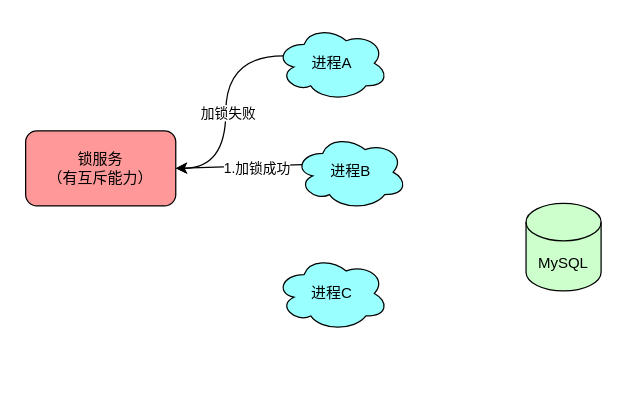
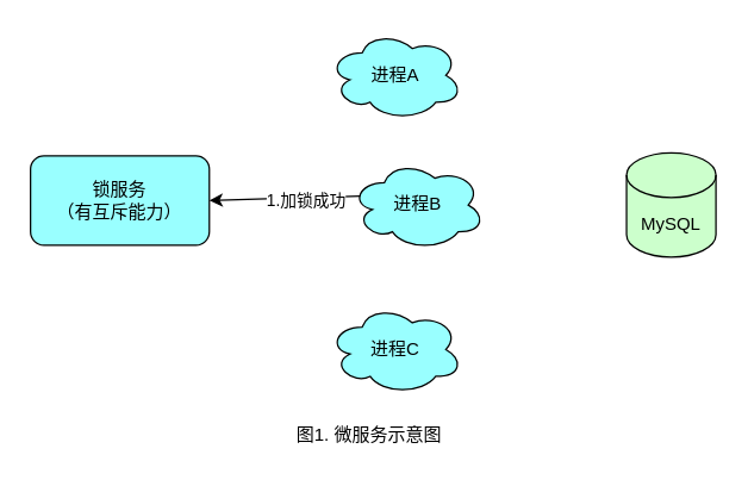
  <mxCell id="0" />
  <mxCell id="1" parent="0" />
- <mxCell id="2" value="锁服务&lt;br&gt;（有互斥能力）" style="rounded=1;whiteSpace=wrap;html=1;fillColor=#FF9999;" parent="1" vertex="1"><mxGeometry x="20" y="104" width="120" height="60" as="geometry" /></mxCell>
+ <mxCell id="2" value="锁服务&lt;br&gt;（有互斥能力）" style="rounded=1;whiteSpace=wrap;html=1;fillColor=#99ffff;" parent="1" vertex="1"><mxGeometry x="20" y="104" width="120" height="60" as="geometry" /></mxCell>
  <mxCell id="3" value="进程A" style="ellipse;shape=cloud;whiteSpace=wrap;html=1;fillColor=#99FFFF;" parent="1" vertex="1"><mxGeometry x="220" y="20" width="90" height="60" as="geometry" /></mxCell>
  <mxCell id="4" value="进程B" style="ellipse;shape=cloud;whiteSpace=wrap;html=1;fillColor=#99FFFF;" parent="1" vertex="1"><mxGeometry x="235" y="107" width="90" height="60" as="geometry" /></mxCell>
  <mxCell id="5" value="进程C" style="ellipse;shape=cloud;whiteSpace=wrap;html=1;fillColor=#99FFFF;" parent="1" vertex="1"><mxGeometry x="220" y="204" width="90" height="60" as="geometry" /></mxCell>
- <mxCell id="6" value="" style="endArrow=classic;html=1;rounded=0;edgeStyle=orthogonalEdgeStyle;curved=1;exitX=0.07;exitY=0.4;exitDx=0;exitDy=0;exitPerimeter=0;entryX=1;entryY=0.5;entryDx=0;entryDy=0;" parent="1" source="3" target="2" edge="1"><mxGeometry width="50" height="50" relative="1" as="geometry"><mxPoint x="160" y="24" as="sourcePoint" /><mxPoint x="130" y="54" as="targetPoint" /></mxGeometry></mxCell>
- <mxCell id="7" value="加锁失败" style="edgeLabel;html=1;align=center;verticalAlign=middle;resizable=0;points=[];" parent="6" vertex="1" connectable="0"><mxGeometry x="0.047" y="1" relative="1" as="geometry"><mxPoint as="offset" /></mxGeometry></mxCell>
  <mxCell id="8" value="" style="endArrow=classic;html=1;rounded=0;curved=1;exitX=0.07;exitY=0.4;exitDx=0;exitDy=0;exitPerimeter=0;" parent="1" source="4" edge="1"><mxGeometry width="50" height="50" relative="1" as="geometry"><mxPoint x="60" y="394" as="sourcePoint" /><mxPoint x="140" y="134" as="targetPoint" /></mxGeometry></mxCell>
  <mxCell id="9" value="1.加锁成功" style="edgeLabel;html=1;align=center;verticalAlign=middle;resizable=0;points=[];" parent="8" vertex="1" connectable="0"><mxGeometry x="-0.158" y="1" relative="1" as="geometry"><mxPoint x="6" as="offset" /></mxGeometry></mxCell>
- <mxCell id="10" value="MySQL" style="shape=cylinder3;whiteSpace=wrap;html=1;boundedLbl=1;backgroundOutline=1;size=15;fillColor=#CCFFCC;" parent="1" vertex="1"><mxGeometry x="420" y="162" width="60" height="70" as="geometry" /></mxCell>
+ <mxCell id="10" value="MySQL" style="shape=cylinder3;whiteSpace=wrap;html=1;boundedLbl=1;backgroundOutline=1;size=15;fillColor=#CCFFCC;" parent="1" vertex="1"><mxGeometry x="420" y="102" width="60" height="70" as="geometry" /></mxCell>
+ <mxCell id="11" value="图1. 微服务示意图" style="text;html=1;strokeColor=none;fillColor=none;align=center;verticalAlign=middle;whiteSpace=wrap;rounded=0;" vertex="1" parent="1"><mxGeometry x="183" y="280" width="129" height="24" as="geometry" /></mxCell>
